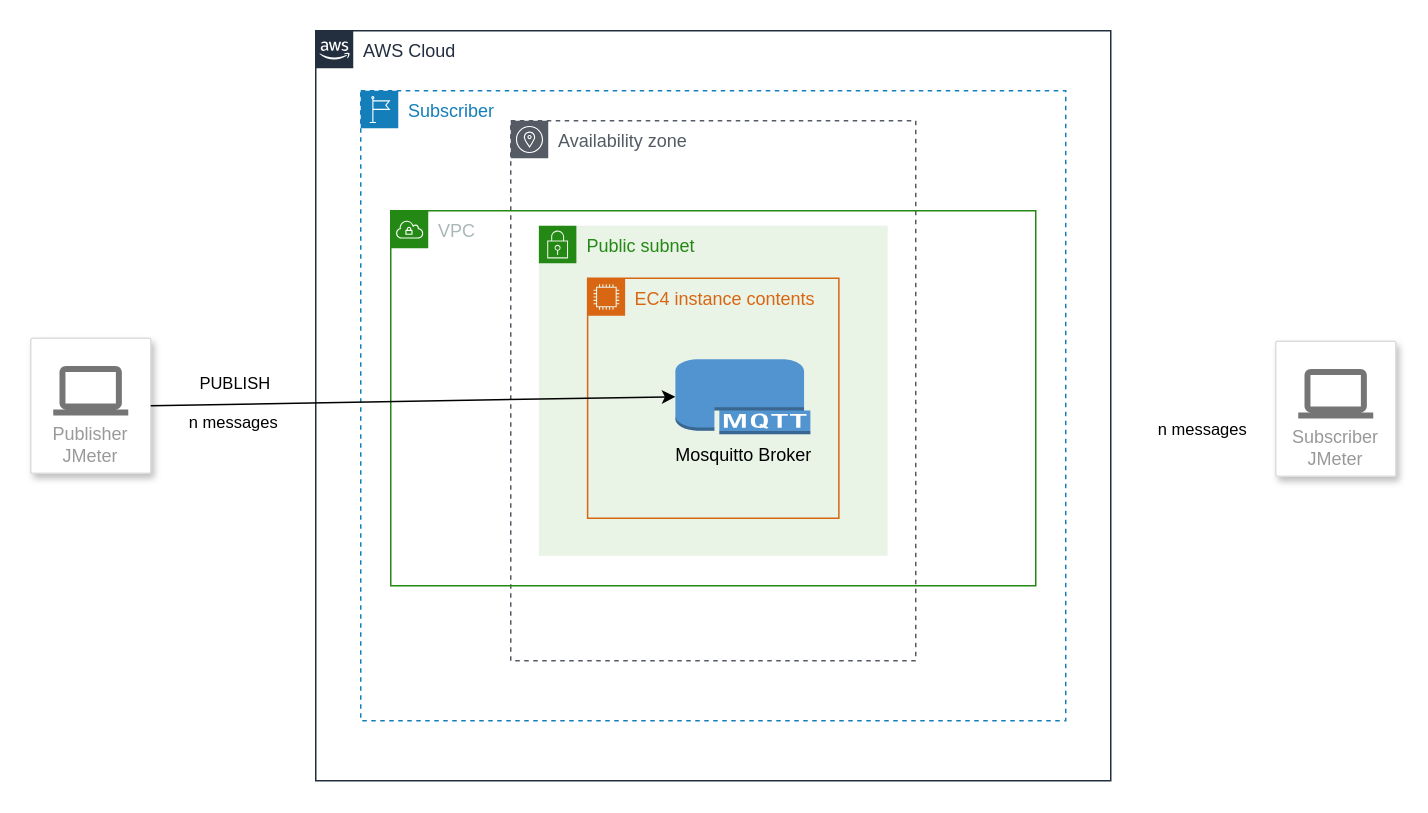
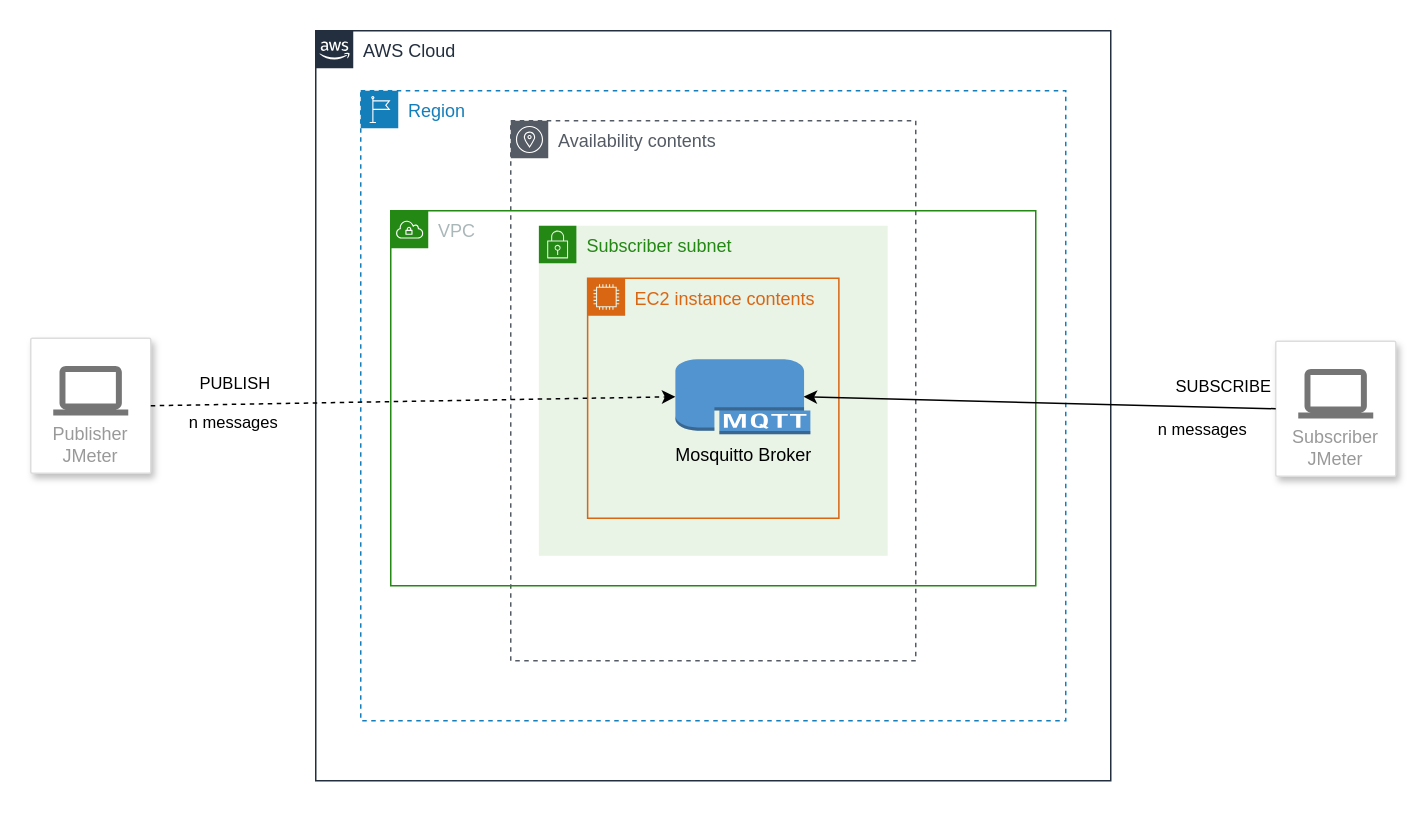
  <mxCell id="0" />
  <mxCell id="1" parent="0" />
  <mxCell id="2" value="AWS Cloud" style="points=[[0,0],[0.25,0],[0.5,0],[0.75,0],[1,0],[1,0.25],[1,0.5],[1,0.75],[1,1],[0.75,1],[0.5,1],[0.25,1],[0,1],[0,0.75],[0,0.5],[0,0.25]];outlineConnect=0;gradientColor=none;html=1;whiteSpace=wrap;fontSize=12;fontStyle=0;container=1;pointerEvents=0;collapsible=0;recursiveResize=0;shape=mxgraph.aws4.group;grIcon=mxgraph.aws4.group_aws_cloud_alt;strokeColor=#232F3E;fillColor=none;verticalAlign=top;align=left;spacingLeft=30;fontColor=#232F3E;dashed=0;" vertex="1" parent="1"><mxGeometry x="210" y="20" width="530" height="500" as="geometry" /></mxCell>
- <mxCell id="3" value="Subscriber" style="points=[[0,0],[0.25,0],[0.5,0],[0.75,0],[1,0],[1,0.25],[1,0.5],[1,0.75],[1,1],[0.75,1],[0.5,1],[0.25,1],[0,1],[0,0.75],[0,0.5],[0,0.25]];outlineConnect=0;gradientColor=none;html=1;whiteSpace=wrap;fontSize=12;fontStyle=0;container=1;pointerEvents=0;collapsible=0;recursiveResize=0;shape=mxgraph.aws4.group;grIcon=mxgraph.aws4.group_region;strokeColor=#147EBA;fillColor=none;verticalAlign=top;align=left;spacingLeft=30;fontColor=#147EBA;dashed=1;" vertex="1" parent="2"><mxGeometry x="30" y="40" width="470" height="420" as="geometry" /></mxCell>
- <mxCell id="4" value="Availability zone" style="sketch=0;outlineConnect=0;gradientColor=none;html=1;whiteSpace=wrap;fontSize=12;fontStyle=0;shape=mxgraph.aws4.group;grIcon=mxgraph.aws4.group_availability_zone;strokeColor=#545B64;fillColor=none;verticalAlign=top;align=left;spacingLeft=30;fontColor=#545B64;dashed=1;" vertex="1" parent="3"><mxGeometry x="100" y="20" width="270" height="360" as="geometry" /></mxCell>
+ <mxCell id="3" value="Region" style="points=[[0,0],[0.25,0],[0.5,0],[0.75,0],[1,0],[1,0.25],[1,0.5],[1,0.75],[1,1],[0.75,1],[0.5,1],[0.25,1],[0,1],[0,0.75],[0,0.5],[0,0.25]];outlineConnect=0;gradientColor=none;html=1;whiteSpace=wrap;fontSize=12;fontStyle=0;container=1;pointerEvents=0;collapsible=0;recursiveResize=0;shape=mxgraph.aws4.group;grIcon=mxgraph.aws4.group_region;strokeColor=#147EBA;fillColor=none;verticalAlign=top;align=left;spacingLeft=30;fontColor=#147EBA;dashed=1;" vertex="1" parent="2"><mxGeometry x="30" y="40" width="470" height="420" as="geometry" /></mxCell>
+ <mxCell id="4" value="Availability contents" style="sketch=0;outlineConnect=0;gradientColor=none;html=1;whiteSpace=wrap;fontSize=12;fontStyle=0;shape=mxgraph.aws4.group;grIcon=mxgraph.aws4.group_availability_zone;strokeColor=#545B64;fillColor=none;verticalAlign=top;align=left;spacingLeft=30;fontColor=#545B64;dashed=1;" vertex="1" parent="3"><mxGeometry x="100" y="20" width="270" height="360" as="geometry" /></mxCell>
  <mxCell id="5" value="VPC" style="points=[[0,0],[0.25,0],[0.5,0],[0.75,0],[1,0],[1,0.25],[1,0.5],[1,0.75],[1,1],[0.75,1],[0.5,1],[0.25,1],[0,1],[0,0.75],[0,0.5],[0,0.25]];outlineConnect=0;gradientColor=none;html=1;whiteSpace=wrap;fontSize=12;fontStyle=0;container=1;pointerEvents=0;collapsible=0;recursiveResize=0;shape=mxgraph.aws4.group;grIcon=mxgraph.aws4.group_vpc;strokeColor=#248814;fillColor=none;verticalAlign=top;align=left;spacingLeft=30;fontColor=#AAB7B8;dashed=0;" vertex="1" parent="3"><mxGeometry x="20" y="80" width="430" height="250" as="geometry" /></mxCell>
- <mxCell id="6" value="Public subnet" style="points=[[0,0],[0.25,0],[0.5,0],[0.75,0],[1,0],[1,0.25],[1,0.5],[1,0.75],[1,1],[0.75,1],[0.5,1],[0.25,1],[0,1],[0,0.75],[0,0.5],[0,0.25]];outlineConnect=0;gradientColor=none;html=1;whiteSpace=wrap;fontSize=12;fontStyle=0;container=1;pointerEvents=0;collapsible=0;recursiveResize=0;shape=mxgraph.aws4.group;grIcon=mxgraph.aws4.group_security_group;grStroke=0;strokeColor=#248814;fillColor=#E9F3E6;verticalAlign=top;align=left;spacingLeft=30;fontColor=#248814;dashed=0;" vertex="1" parent="3"><mxGeometry x="118.75" y="90" width="232.5" height="220" as="geometry" /></mxCell>
- <mxCell id="7" value="EC4 instance contents" style="points=[[0,0],[0.25,0],[0.5,0],[0.75,0],[1,0],[1,0.25],[1,0.5],[1,0.75],[1,1],[0.75,1],[0.5,1],[0.25,1],[0,1],[0,0.75],[0,0.5],[0,0.25]];outlineConnect=0;gradientColor=none;html=1;whiteSpace=wrap;fontSize=12;fontStyle=0;container=1;pointerEvents=0;collapsible=0;recursiveResize=0;shape=mxgraph.aws4.group;grIcon=mxgraph.aws4.group_ec2_instance_contents;strokeColor=#D86613;fillColor=none;verticalAlign=top;align=left;spacingLeft=30;fontColor=#D86613;dashed=0;" vertex="1" parent="3"><mxGeometry x="151.25" y="125" width="167.5" height="160" as="geometry" /></mxCell>
+ <mxCell id="6" value="Subscriber subnet" style="points=[[0,0],[0.25,0],[0.5,0],[0.75,0],[1,0],[1,0.25],[1,0.5],[1,0.75],[1,1],[0.75,1],[0.5,1],[0.25,1],[0,1],[0,0.75],[0,0.5],[0,0.25]];outlineConnect=0;gradientColor=none;html=1;whiteSpace=wrap;fontSize=12;fontStyle=0;container=1;pointerEvents=0;collapsible=0;recursiveResize=0;shape=mxgraph.aws4.group;grIcon=mxgraph.aws4.group_security_group;grStroke=0;strokeColor=#248814;fillColor=#E9F3E6;verticalAlign=top;align=left;spacingLeft=30;fontColor=#248814;dashed=0;" vertex="1" parent="3"><mxGeometry x="118.75" y="90" width="232.5" height="220" as="geometry" /></mxCell>
+ <mxCell id="7" value="EC2 instance contents" style="points=[[0,0],[0.25,0],[0.5,0],[0.75,0],[1,0],[1,0.25],[1,0.5],[1,0.75],[1,1],[0.75,1],[0.5,1],[0.25,1],[0,1],[0,0.75],[0,0.5],[0,0.25]];outlineConnect=0;gradientColor=none;html=1;whiteSpace=wrap;fontSize=12;fontStyle=0;container=1;pointerEvents=0;collapsible=0;recursiveResize=0;shape=mxgraph.aws4.group;grIcon=mxgraph.aws4.group_ec2_instance_contents;strokeColor=#D86613;fillColor=none;verticalAlign=top;align=left;spacingLeft=30;fontColor=#D86613;dashed=0;" vertex="1" parent="3"><mxGeometry x="151.25" y="125" width="167.5" height="160" as="geometry" /></mxCell>
  <mxCell id="8" value="Mosquitto Broker" style="outlineConnect=0;dashed=0;verticalLabelPosition=bottom;verticalAlign=top;align=center;html=1;shape=mxgraph.aws3.mqtt_protocol;fillColor=#5294CF;gradientColor=none;" vertex="1" parent="7"><mxGeometry x="58.5" y="54" width="90" height="50" as="geometry" /></mxCell>
  <mxCell id="9" value="Publisher&lt;br&gt;JMeter" style="strokeColor=#dddddd;shadow=1;strokeWidth=1;rounded=1;absoluteArcSize=1;arcSize=2;labelPosition=center;verticalLabelPosition=middle;align=center;verticalAlign=bottom;spacingLeft=0;fontColor=#999999;fontSize=12;whiteSpace=wrap;spacingBottom=2;html=1;" vertex="1" parent="1"><mxGeometry x="20" y="225" width="80" height="90" as="geometry" /></mxCell>
  <mxCell id="10" value="" style="sketch=0;dashed=0;connectable=0;html=1;fillColor=#757575;strokeColor=none;shape=mxgraph.gcp2.laptop;part=1;" vertex="1" parent="9"><mxGeometry x="0.5" width="50" height="33" relative="1" as="geometry"><mxPoint x="-25" y="18.5" as="offset" /></mxGeometry></mxCell>
  <mxCell id="11" value="Subscriber&lt;br&gt;JMeter" style="strokeColor=#dddddd;shadow=1;strokeWidth=1;rounded=1;absoluteArcSize=1;arcSize=2;labelPosition=center;verticalLabelPosition=middle;align=center;verticalAlign=bottom;spacingLeft=0;fontColor=#999999;fontSize=12;whiteSpace=wrap;spacingBottom=2;html=1;" vertex="1" parent="1"><mxGeometry x="850" y="227" width="80" height="90" as="geometry" /></mxCell>
  <mxCell id="12" value="" style="sketch=0;dashed=0;connectable=0;html=1;fillColor=#757575;strokeColor=none;shape=mxgraph.gcp2.laptop;part=1;" vertex="1" parent="11"><mxGeometry x="0.5" width="50" height="33" relative="1" as="geometry"><mxPoint x="-25" y="18.5" as="offset" /></mxGeometry></mxCell>
- <mxCell id="13" value="" style="endArrow=classic;html=1;rounded=0;exitX=1;exitY=0.5;exitDx=0;exitDy=0;entryX=0;entryY=0.5;entryDx=0;entryDy=0;entryPerimeter=0;" edge="1" parent="1" source="9" target="8"><mxGeometry relative="1" as="geometry"><mxPoint x="120" y="275" as="sourcePoint" /><mxPoint x="200" y="275" as="targetPoint" /></mxGeometry></mxCell>
+ <mxCell id="13" value="" style="endArrow=classic;html=1;rounded=0;exitX=1;exitY=0.5;exitDx=0;exitDy=0;entryX=0;entryY=0.5;entryDx=0;entryDy=0;entryPerimeter=0;dashed=1;" edge="1" parent="1" source="9" target="8"><mxGeometry relative="1" as="geometry"><mxPoint x="120" y="275" as="sourcePoint" /><mxPoint x="200" y="275" as="targetPoint" /></mxGeometry></mxCell>
  <mxCell id="14" value="PUBLISH" style="edgeLabel;resizable=0;html=1;align=center;verticalAlign=middle;" connectable="0" vertex="1" parent="13"><mxGeometry relative="1" as="geometry"><mxPoint x="-119" y="-12" as="offset" /></mxGeometry></mxCell>
  <mxCell id="15" value="n messages" style="edgeLabel;html=1;align=center;verticalAlign=middle;resizable=0;points=[];" vertex="1" connectable="0" parent="13"><mxGeometry x="-0.657" y="-1" relative="1" as="geometry"><mxPoint x="-6" y="11" as="offset" /></mxGeometry></mxCell>
+ <mxCell id="16" value="" style="endArrow=classic;html=1;rounded=0;exitX=0;exitY=0.5;exitDx=0;exitDy=0;entryX=0.95;entryY=0.5;entryDx=0;entryDy=0;entryPerimeter=0;" edge="1" parent="1" source="11" target="8"><mxGeometry relative="1" as="geometry"><mxPoint x="630" y="135" as="sourcePoint" /><mxPoint x="1210.65" y="135" as="targetPoint" /></mxGeometry></mxCell>
+ <mxCell id="17" value="SUBSCRIBE" style="edgeLabel;resizable=0;html=1;align=center;verticalAlign=middle;" connectable="0" vertex="1" parent="16"><mxGeometry relative="1" as="geometry"><mxPoint x="121" y="-12" as="offset" /></mxGeometry></mxCell>
  <mxCell id="18" value="n messages" style="edgeLabel;html=1;align=center;verticalAlign=middle;resizable=0;points=[];" vertex="1" connectable="0" parent="1"><mxGeometry x="800.003" y="285.003" as="geometry" /></mxCell>
